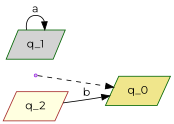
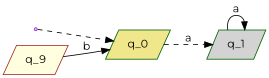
  digraph {
    fontname=Montserrat
    rankdir=LR
    node [color=darkgreen fillcolor=lightgrey fontname=Montserrat shape=parallelogram style=filled]
    edge [fontname=Montserrat style=dashed]
    qi [color=purple shape=point]
    q_0 [fillcolor=khaki]
    q_1
-   q_2 [color=brown fillcolor=lightyellow]
+   q_2 [color=brown fillcolor=lightyellow label=q_9]
    qi -> q_0
+   q_0 -> q_1 [label=a]
    q_1 -> q_1 [label=a style=solid]
    q_2 -> q_0 [label=b style=solid]
  }
